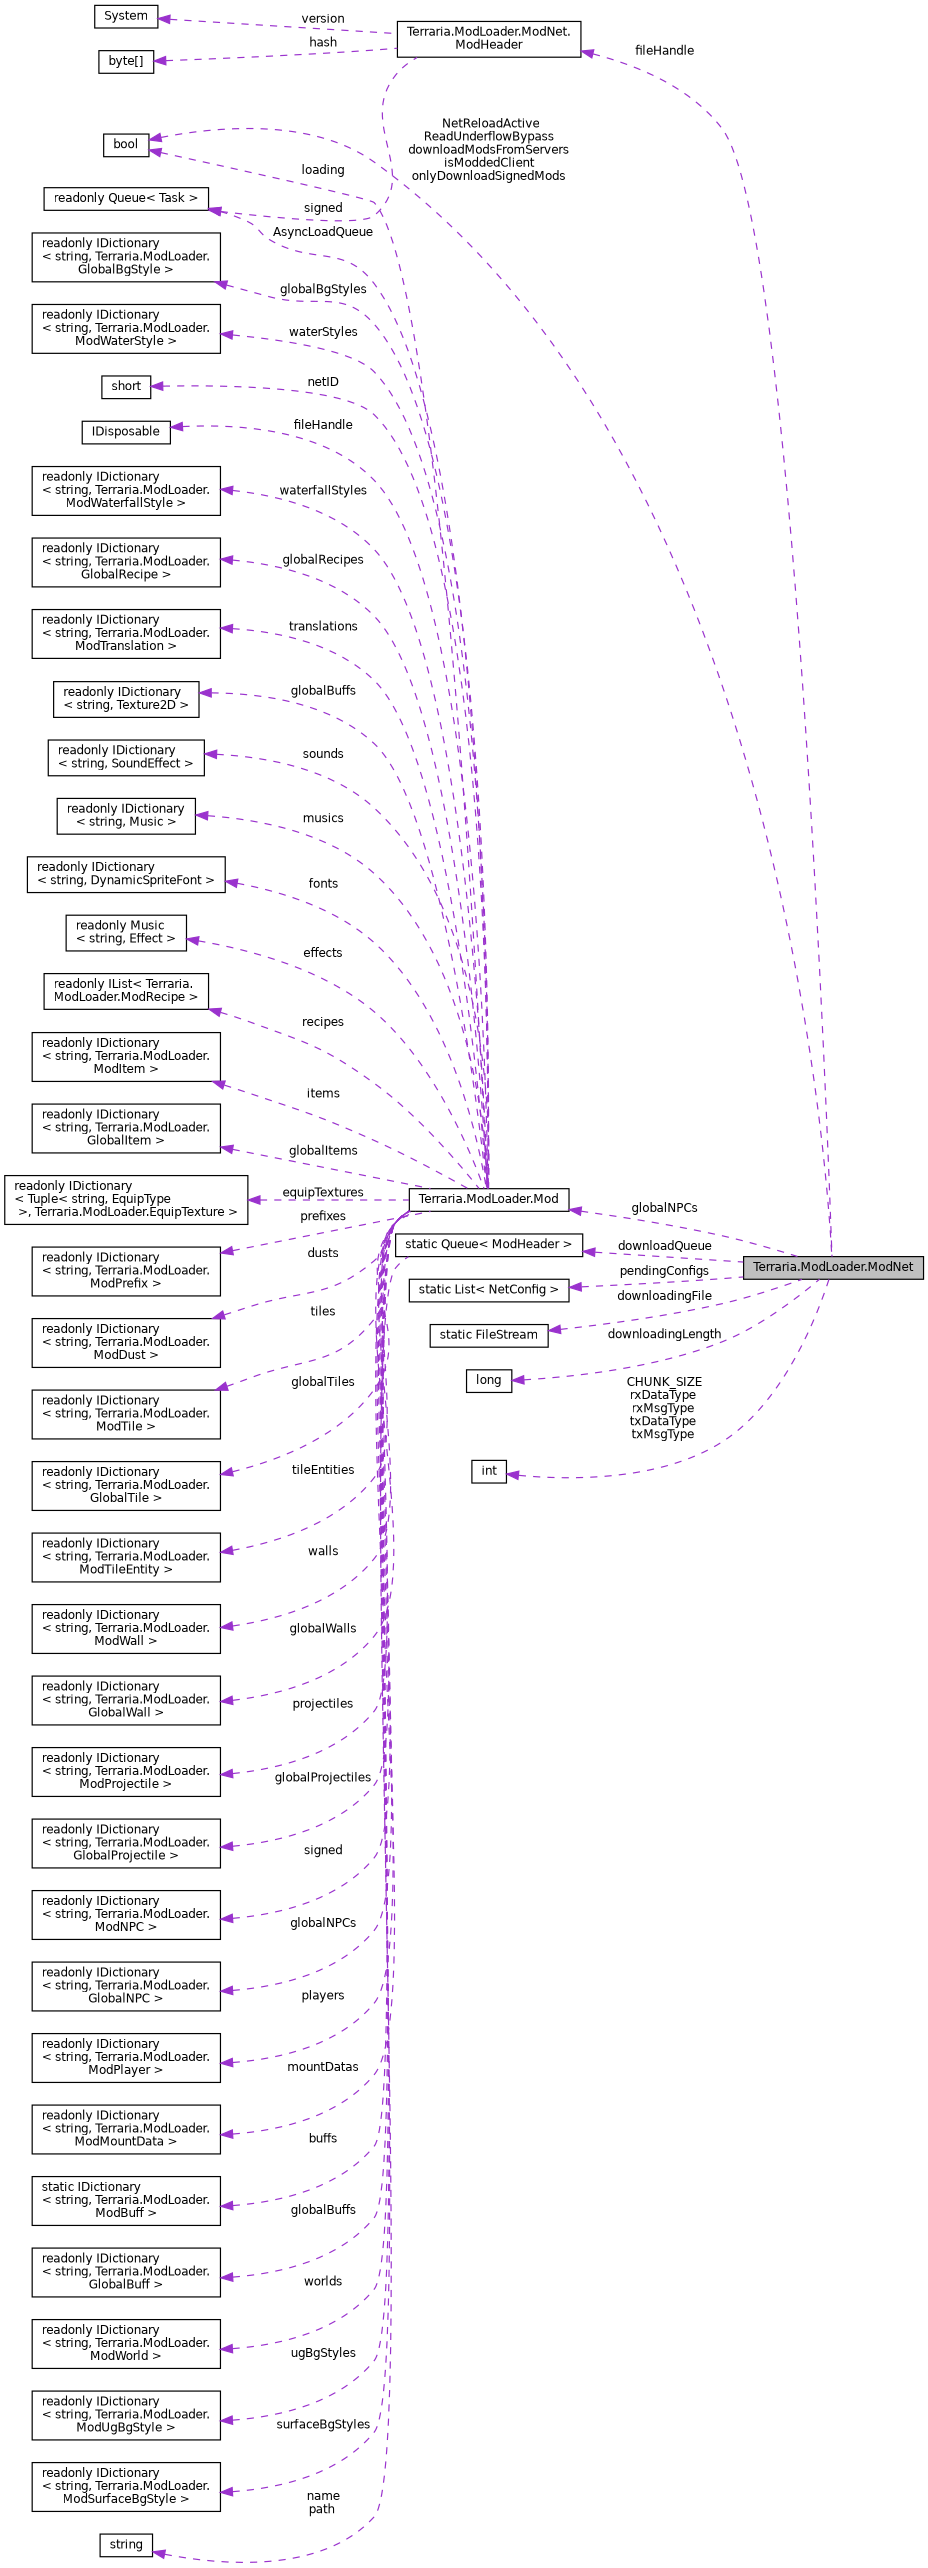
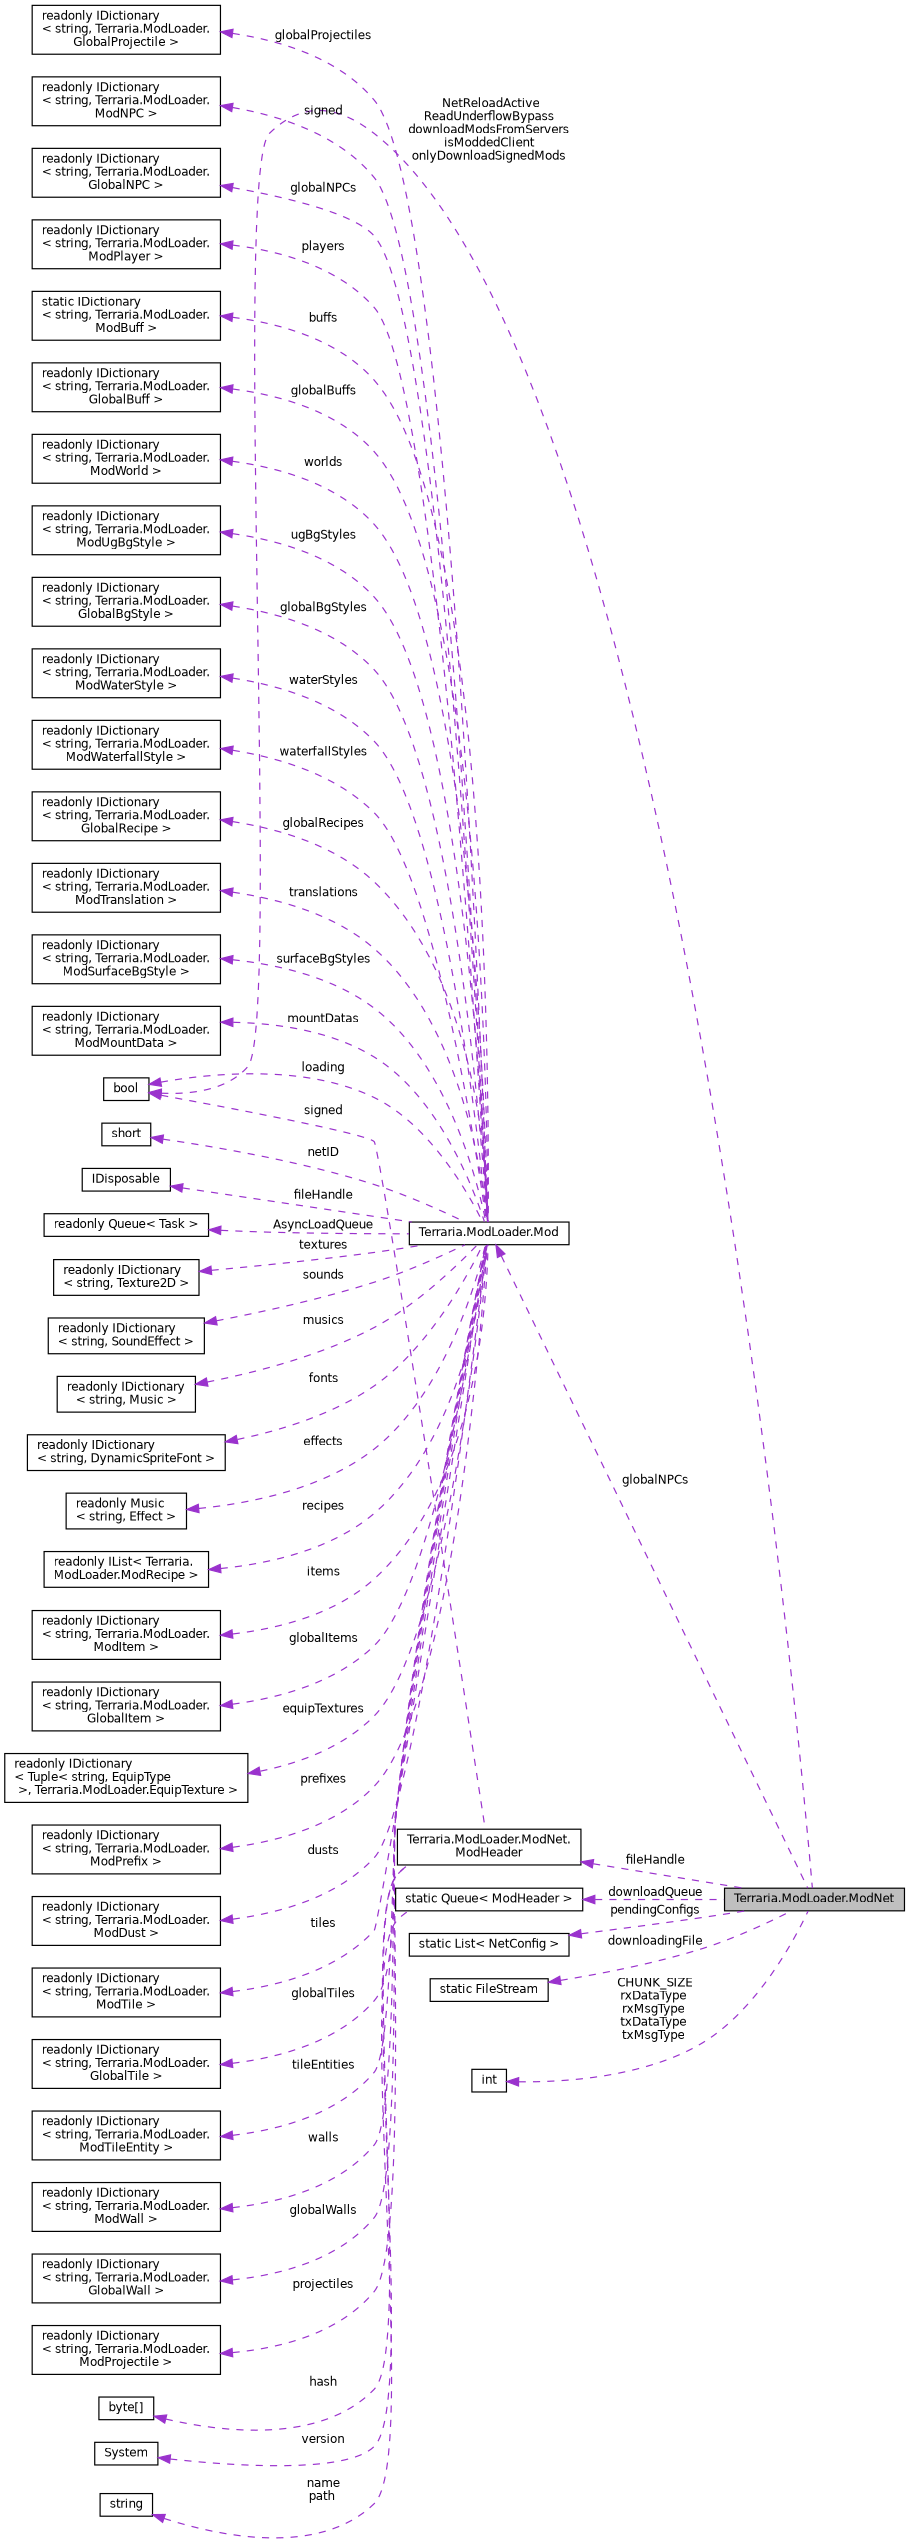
  digraph {
    rankdir=LR
    node [color=black fillcolor=white fontname=Helvetica fontsize=10 shape=record style=filled]
    edge [color=darkorchid3 dir=back fontname=Helvetica fontsize=10 labelfontname=Helvetica labelfontsize=10 style=dashed]
    n1 [fillcolor=grey75 fontcolor=black height=0.2 label="Terraria.ModLoader.ModNet" width=0.4]
    n2 [height=0.2 label=bool width=0.4]
    n3 [height=0.2 label="Terraria.ModLoader.Mod" width=0.4]
    n4 [height=0.2 label="Terraria.ModLoader.ModNet.\lModHeader" width=0.4]
    n5 [height=0.2 label=short width=0.4]
    n6 [height=0.2 label=IDisposable width=0.4]
    n7 [height=0.2 label="readonly Queue\< Task \>" width=0.4]
    n8 [height=0.2 label="readonly IDictionary\l\< string, Texture2D \>" width=0.4]
    n9 [height=0.2 label="readonly IDictionary\l\< string, SoundEffect \>" width=0.4]
    n10 [height=0.2 label="readonly IDictionary\l\< string, Music \>" width=0.4]
    n11 [height=0.2 label="readonly IDictionary\l\< string, DynamicSpriteFont \>" width=0.4]
    n12 [height=0.2 label="readonly Music\l\< string, Effect \>" width=0.4]
    n13 [height=0.2 label="readonly IList\< Terraria.\lModLoader.ModRecipe \>" width=0.4]
    n14 [height=0.2 label="readonly IDictionary\l\< string, Terraria.ModLoader.\lModItem \>" width=0.4]
    n15 [height=0.2 label="readonly IDictionary\l\< string, Terraria.ModLoader.\lGlobalItem \>" width=0.4]
    n16 [height=0.2 label="readonly IDictionary\l\< Tuple\< string, EquipType\l \>, Terraria.ModLoader.EquipTexture \>" width=0.4]
    n17 [height=0.2 label="readonly IDictionary\l\< string, Terraria.ModLoader.\lModPrefix \>" width=0.4]
    n18 [height=0.2 label="readonly IDictionary\l\< string, Terraria.ModLoader.\lModDust \>" width=0.4]
    n19 [height=0.2 label="readonly IDictionary\l\< string, Terraria.ModLoader.\lModTile \>" width=0.4]
    n20 [height=0.2 label="readonly IDictionary\l\< string, Terraria.ModLoader.\lGlobalTile \>" width=0.4]
    n21 [height=0.2 label="readonly IDictionary\l\< string, Terraria.ModLoader.\lModTileEntity \>" width=0.4]
    n22 [height=0.2 label="readonly IDictionary\l\< string, Terraria.ModLoader.\lModWall \>" width=0.4]
    n23 [height=0.2 label="readonly IDictionary\l\< string, Terraria.ModLoader.\lGlobalWall \>" width=0.4]
    n24 [height=0.2 label="readonly IDictionary\l\< string, Terraria.ModLoader.\lModProjectile \>" width=0.4]
    n25 [height=0.2 label="readonly IDictionary\l\< string, Terraria.ModLoader.\lGlobalProjectile \>" width=0.4]
    n26 [height=0.2 label="readonly IDictionary\l\< string, Terraria.ModLoader.\lModNPC \>" width=0.4]
    n27 [height=0.2 label="readonly IDictionary\l\< string, Terraria.ModLoader.\lGlobalNPC \>" width=0.4]
    n28 [height=0.2 label="readonly IDictionary\l\< string, Terraria.ModLoader.\lModPlayer \>" width=0.4]
    n29 [height=0.2 label="readonly IDictionary\l\< string, Terraria.ModLoader.\lModMountData \>" width=0.4]
    n30 [height=0.2 label="static IDictionary\l\< string, Terraria.ModLoader.\lModBuff \>" width=0.4]
    n31 [height=0.2 label="readonly IDictionary\l\< string, Terraria.ModLoader.\lGlobalBuff \>" width=0.4]
    n32 [height=0.2 label="readonly IDictionary\l\< string, Terraria.ModLoader.\lModWorld \>" width=0.4]
    n33 [height=0.2 label="readonly IDictionary\l\< string, Terraria.ModLoader.\lModUgBgStyle \>" width=0.4]
    n34 [height=0.2 label="readonly IDictionary\l\< string, Terraria.ModLoader.\lModSurfaceBgStyle \>" width=0.4]
    n35 [height=0.2 label="readonly IDictionary\l\< string, Terraria.ModLoader.\lGlobalBgStyle \>" width=0.4]
    n36 [height=0.2 label="readonly IDictionary\l\< string, Terraria.ModLoader.\lModWaterStyle \>" width=0.4]
    n37 [height=0.2 label="readonly IDictionary\l\< string, Terraria.ModLoader.\lModWaterfallStyle \>" width=0.4]
    n38 [height=0.2 label="readonly IDictionary\l\< string, Terraria.ModLoader.\lGlobalRecipe \>" width=0.4]
    n39 [height=0.2 label="readonly IDictionary\l\< string, Terraria.ModLoader.\lModTranslation \>" width=0.4]
    n40 [height=0.2 label="static Queue\< ModHeader \>" width=0.4]
    n41 [height=0.2 label="static List\< NetConfig \>" width=0.4]
    n42 [height=0.2 label=string width=0.4]
    n43 [height=0.2 label=System width=0.4]
    n44 [height=0.2 label="byte[]" width=0.4]
    n45 [height=0.2 label="static FileStream" width=0.4]
-   n46 [height=0.2 label=long width=0.4]
    n47 [height=0.2 label=int width=0.4]
    n2 -> n1 [label=" NetReloadActive\nReadUnderflowBypass\ndownloadModsFromServers\nisModdedClient\nonlyDownloadSignedMods"]
    n2 -> n3 [label=" loading"]
-   n7 -> n4 [label=" signed"]
+   n2 -> n4 [label=" signed"]
    n3 -> n1 [label=" globalNPCs"]
    n4 -> n1 [label=" fileHandle"]
    n5 -> n3 [label=" netID"]
    n6 -> n3 [label=" fileHandle"]
    n7 -> n3 [label=" AsyncLoadQueue"]
-   n8 -> n3 [label=" globalBuffs"]
+   n8 -> n3 [label=" textures"]
    n9 -> n3 [label=" sounds"]
    n10 -> n3 [label=" musics"]
    n11 -> n3 [label=" fonts"]
    n12 -> n3 [label=" effects"]
    n13 -> n3 [label=" recipes"]
    n14 -> n3 [label=" items"]
    n15 -> n3 [label=" globalItems"]
    n16 -> n3 [label=" equipTextures"]
    n17 -> n3 [label=" prefixes"]
    n18 -> n3 [label=" dusts"]
    n19 -> n3 [label=" tiles"]
    n20 -> n3 [label=" globalTiles"]
    n21 -> n3 [label=" tileEntities"]
    n22 -> n3 [label=" walls"]
    n23 -> n3 [label=" globalWalls"]
    n24 -> n3 [label=" projectiles"]
    n25 -> n3 [label=" globalProjectiles"]
    n26 -> n3 [label=" signed"]
    n27 -> n3 [label=" globalNPCs"]
    n28 -> n3 [label=" players"]
    n29 -> n3 [label=" mountDatas"]
    n30 -> n3 [label=" buffs"]
    n31 -> n3 [label=" globalBuffs"]
    n32 -> n3 [label=" worlds"]
    n33 -> n3 [label=" ugBgStyles"]
    n34 -> n3 [label=" surfaceBgStyles"]
    n35 -> n3 [label=" globalBgStyles"]
    n36 -> n3 [label=" waterStyles"]
    n37 -> n3 [label=" waterfallStyles"]
    n38 -> n3 [label=" globalRecipes"]
    n39 -> n3 [label=" translations"]
    n40 -> n1 [label=" downloadQueue"]
    n41 -> n1 [label=" pendingConfigs"]
    n42 -> n40 [label=" name\npath"]
    n43 -> n4 [label=" version"]
    n44 -> n4 [label=" hash"]
    n45 -> n1 [label=" downloadingFile"]
-   n46 -> n1 [label=" downloadingLength"]
    n47 -> n1 [label=" CHUNK_SIZE\nrxDataType\nrxMsgType\ntxDataType\ntxMsgType"]
  }
